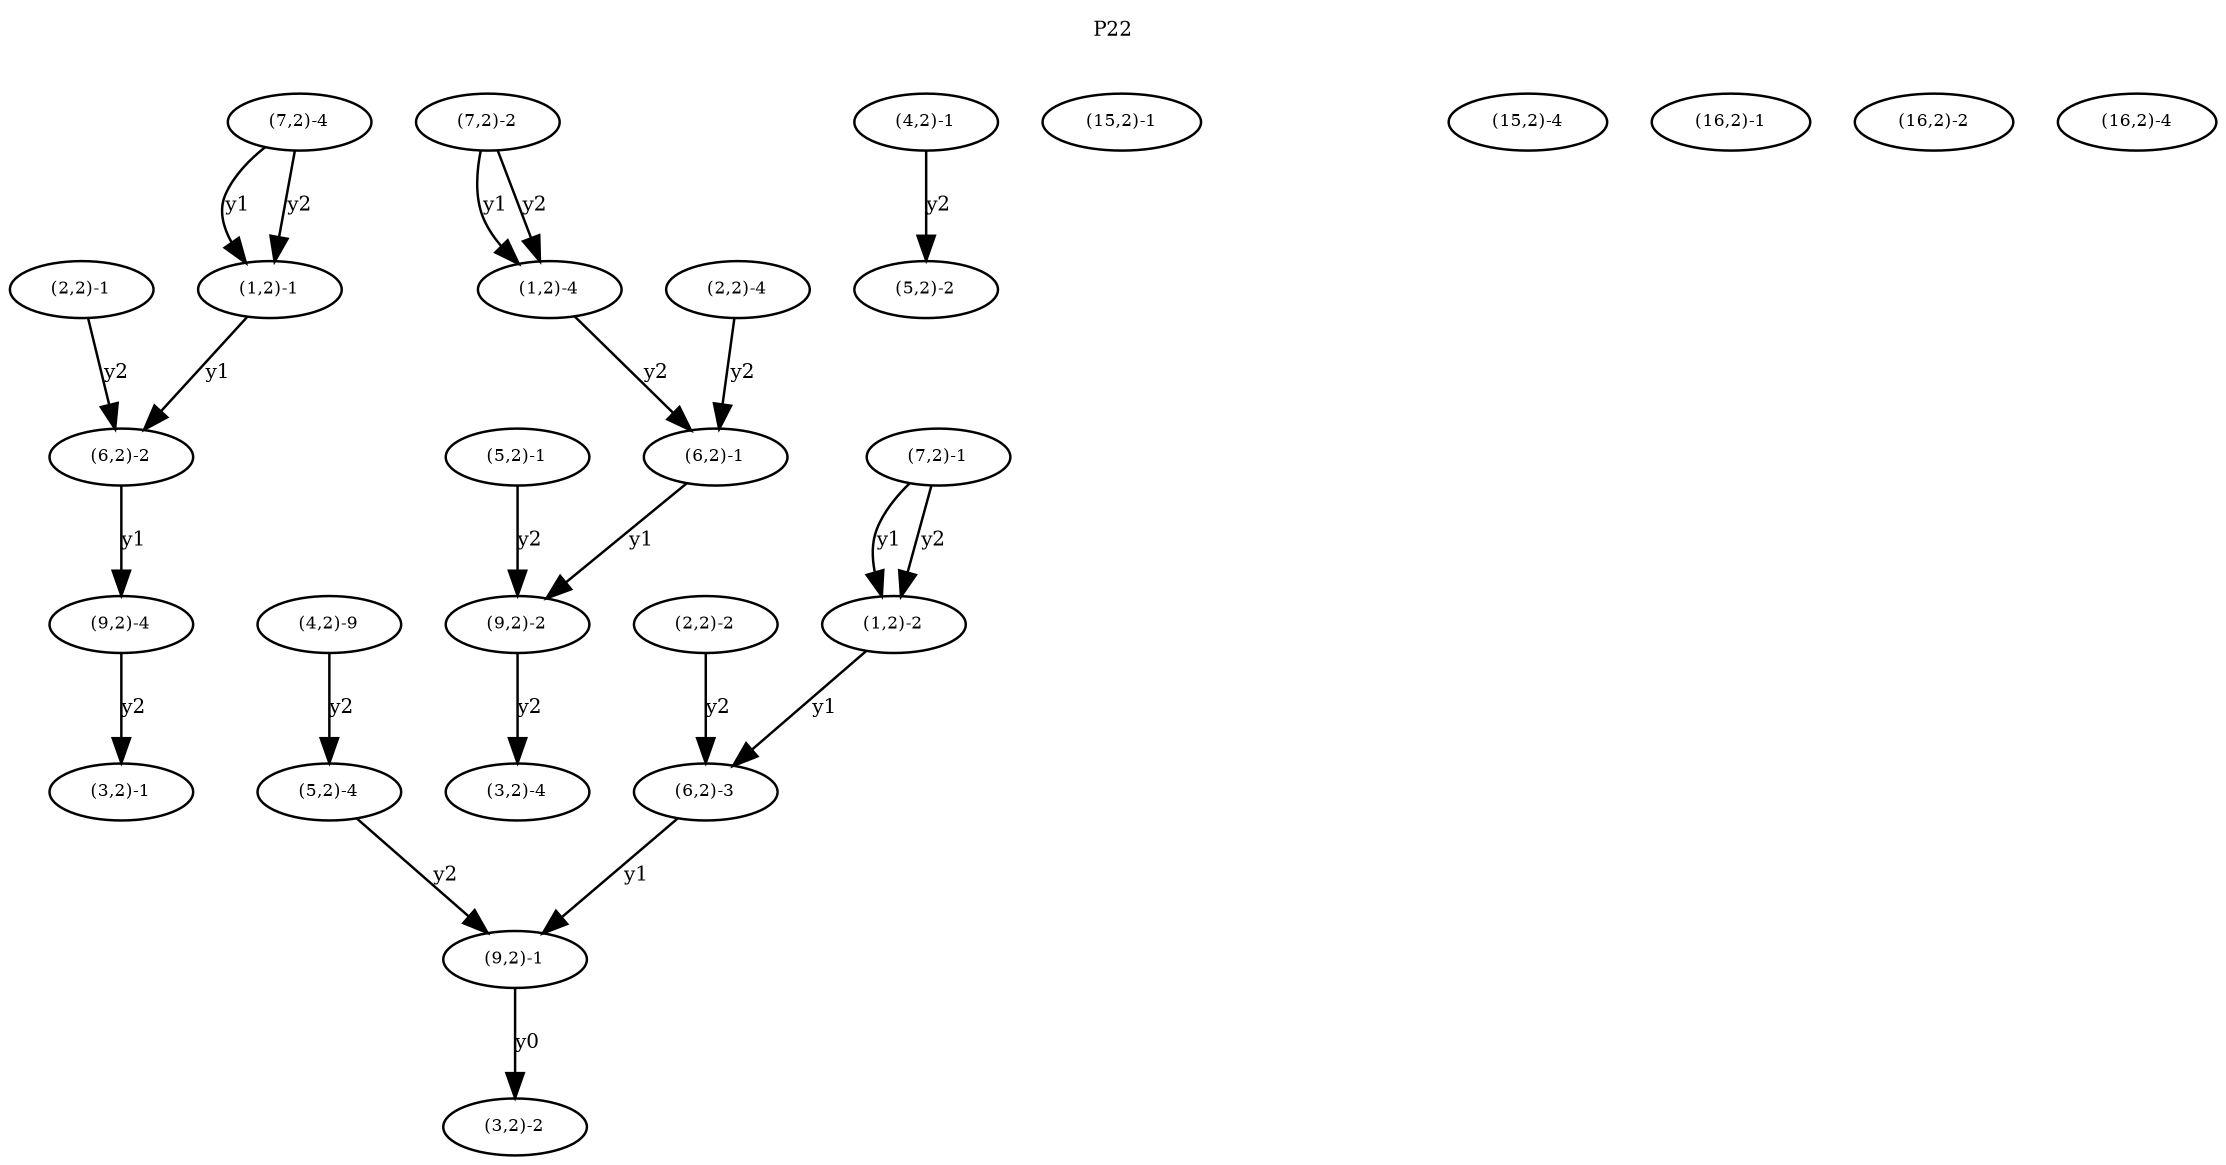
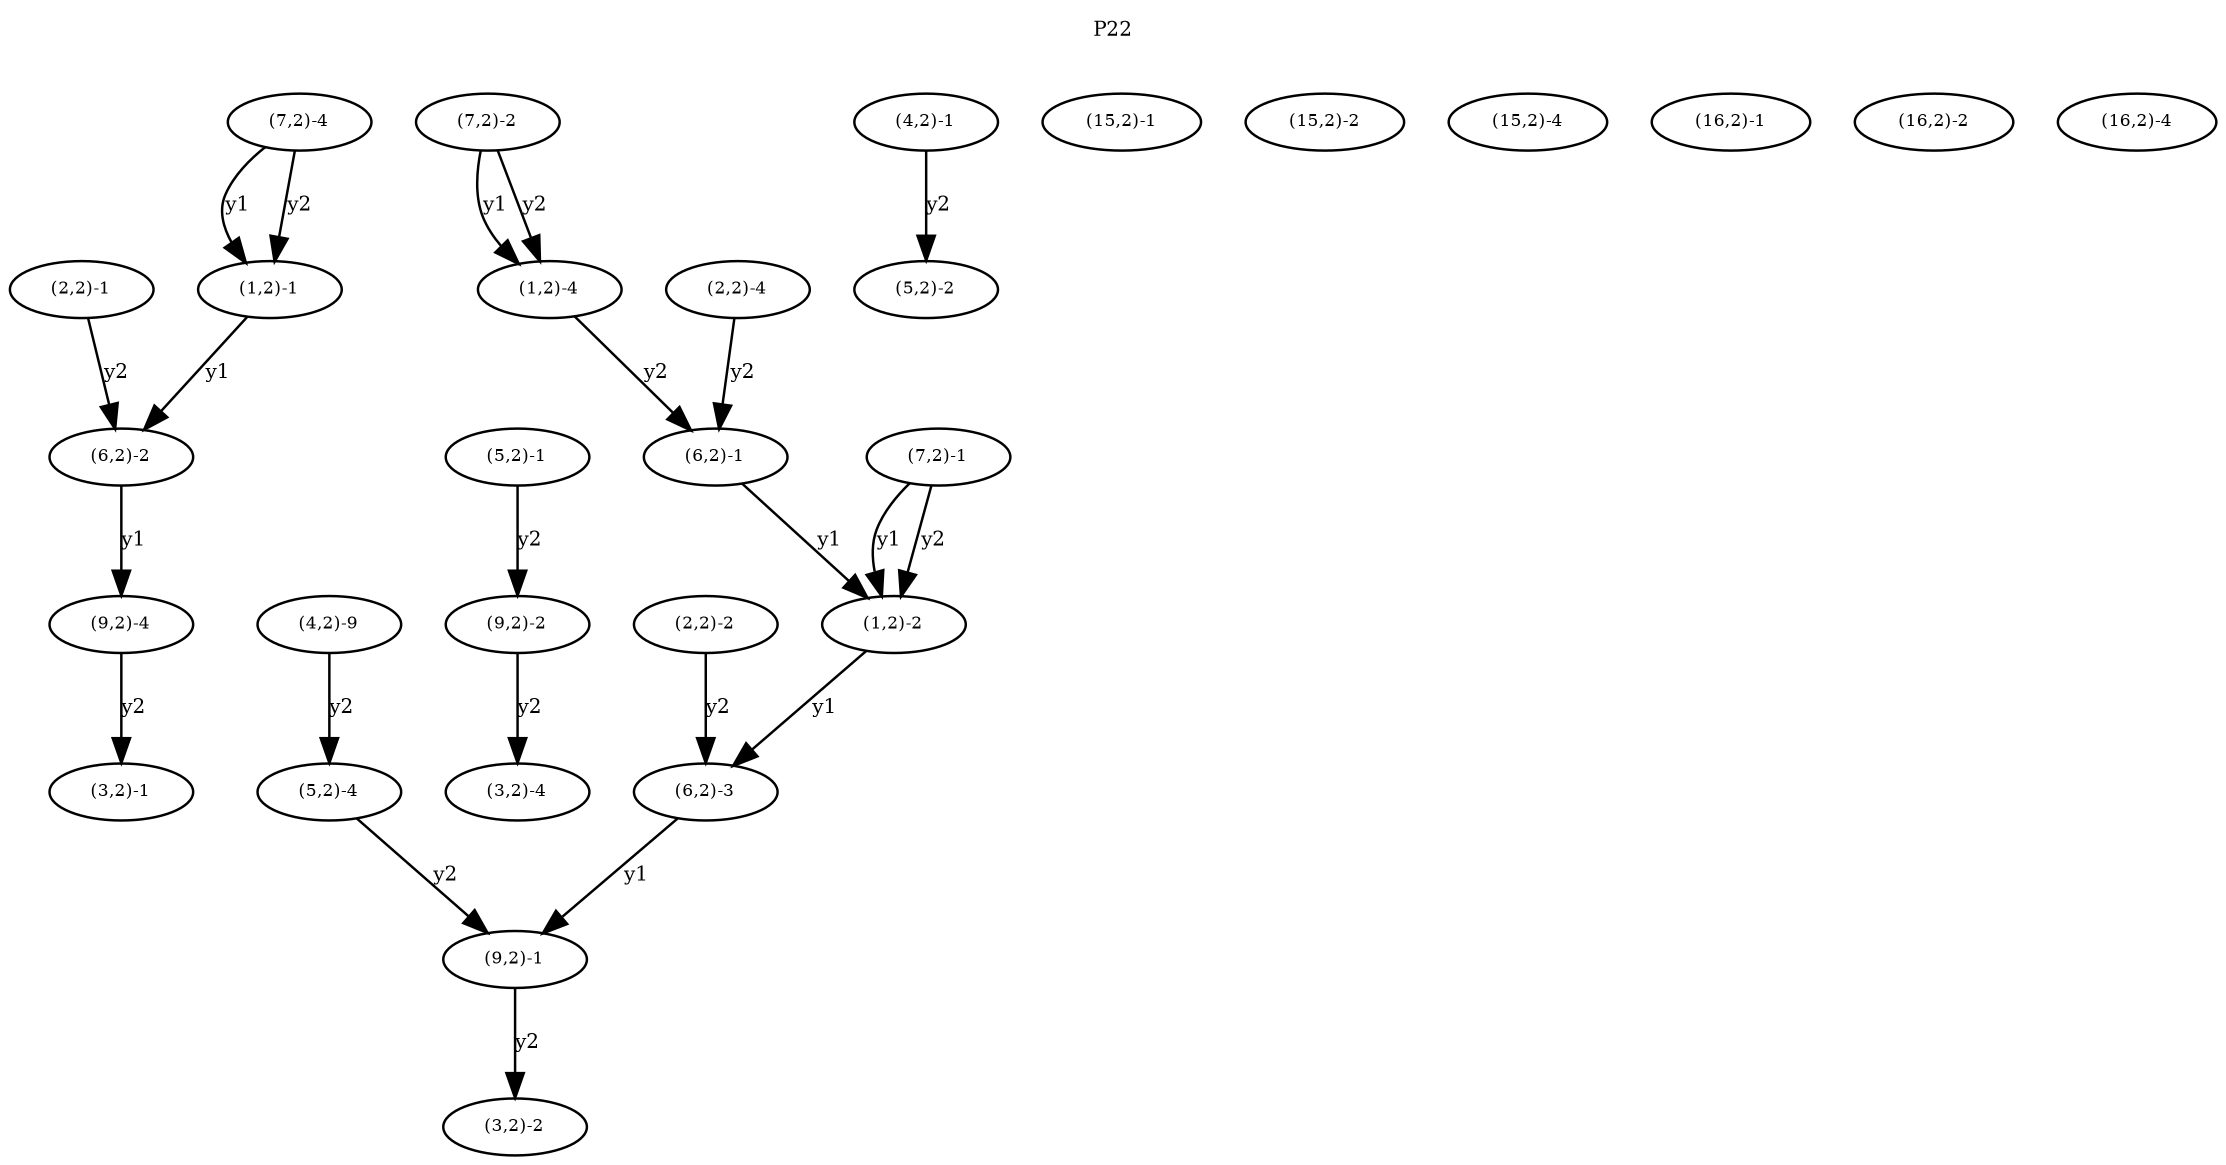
  digraph {
    fontsize=8
    label=P22
    labelloc=t
    node [fontsize=7]
    edge [fontsize=8]
    n1 [height=.01 label="(1,2)-1" width=.01]
    n2 [height=.01 label="(6,2)-2" width=.01]
    n3 [height=.01 label="(9,2)-4" width=.01]
    n4 [height=.01 label="(3,2)-1" width=.01]
    n5 [height=.01 label="(1,2)-2" width=.01]
    n6 [height=.01 label="(6,2)-3" width=.01]
    n7 [height=.01 label="(9,2)-1" width=.01]
    n8 [height=.01 label="(3,2)-2" width=.01]
    n9 [height=.01 label="(1,2)-4" width=.01]
    n10 [height=.01 label="(6,2)-1" width=.01]
    n11 [height=.01 label="(9,2)-2" width=.01]
    n12 [height=.01 label="(3,2)-4" width=.01]
    n13 [height=.01 label="(2,2)-1" width=.01]
    n14 [height=.01 label="(2,2)-2" width=.01]
    n15 [height=.01 label="(2,2)-4" width=.01]
    n16 [height=.01 label="(4,2)-1" width=.01]
    n17 [height=.01 label="(5,2)-2" width=.01]
    n18 [height=.01 label="(4,2)-9" width=.01]
    n19 [height=.01 label="(5,2)-4" width=.01]
    n20 [height=.01 label="(5,2)-1" width=.01]
    n21 [height=.01 label="(7,2)-1" width=.01]
    n22 [height=.01 label="(7,2)-2" width=.01]
    n23 [height=.01 label="(7,2)-4" width=.01]
    n24 [height=.01 label="(15,2)-1" width=.01]
+   n25 [height=.01 label="(15,2)-2" width=.01]
    n26 [height=.01 label="(15,2)-4" width=.01]
    n27 [height=.01 label="(16,2)-1" width=.01]
    n28 [height=.01 label="(16,2)-2" width=.01]
    n29 [height=.01 label="(16,2)-4" width=.01]
    n1 -> n2 [label=y1]
    n2 -> n3 [label=y1]
    n3 -> n4 [label=y2]
    n5 -> n6 [label=y1]
    n6 -> n7 [label=y1]
-   n7 -> n8 [label=y0]
+   n7 -> n8 [label=y2]
    n9 -> n10 [label=y2]
-   n10 -> n11 [label=y1]
+   n10 -> n5 [label=y1]
    n11 -> n12 [label=y2]
    n13 -> n2 [label=y2]
    n14 -> n6 [label=y2]
    n15 -> n10 [label=y2]
    n16 -> n17 [label=y2]
    n18 -> n19 [label=y2]
    n19 -> n7 [label=y2]
    n20 -> n11 [label=y2]
    n21 -> n5 [label=y1]
    n21 -> n5 [label=y2]
    n22 -> n9 [label=y1]
    n22 -> n9 [label=y2]
    n23 -> n1 [label=y1]
    n23 -> n1 [label=y2]
  }
